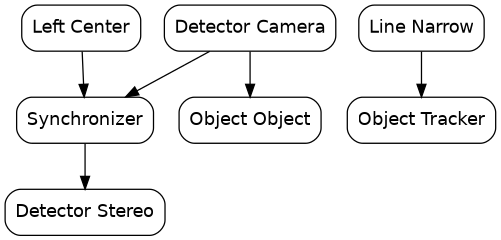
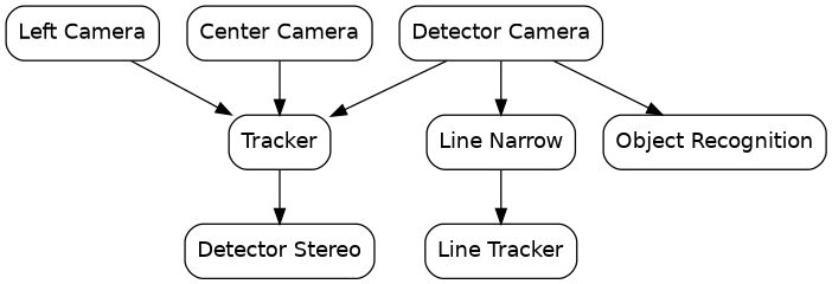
  digraph {
    node [color=black fontname=Helvetica shape=box style=rounded]
-   n1 [label="Left Center"]
+   n1 [label="Left Camera"]
+   n2 [label="Center Camera"]
    n3 [label="Detector Camera"]
-   n4 [label=Synchronizer]
+   n4 [label=Tracker]
    n5 [label="Detector Stereo"]
    n6 [label="Line Narrow"]
-   n7 [label="Object Tracker"]
-   n8 [label="Object Object"]
+   n7 [label="Line Tracker"]
+   n8 [label="Object Recognition"]
    subgraph sub_1 {
      n1
+     n2
      n3
      n4
      n5
      n6
      n7
      n8
    }
    n1 -> n4
+   n2 -> n4 [weight=100]
    n3 -> n4
+   n3 -> n6 [weight=100]
    n3 -> n8
    n4 -> n5
    n6 -> n7
  }
